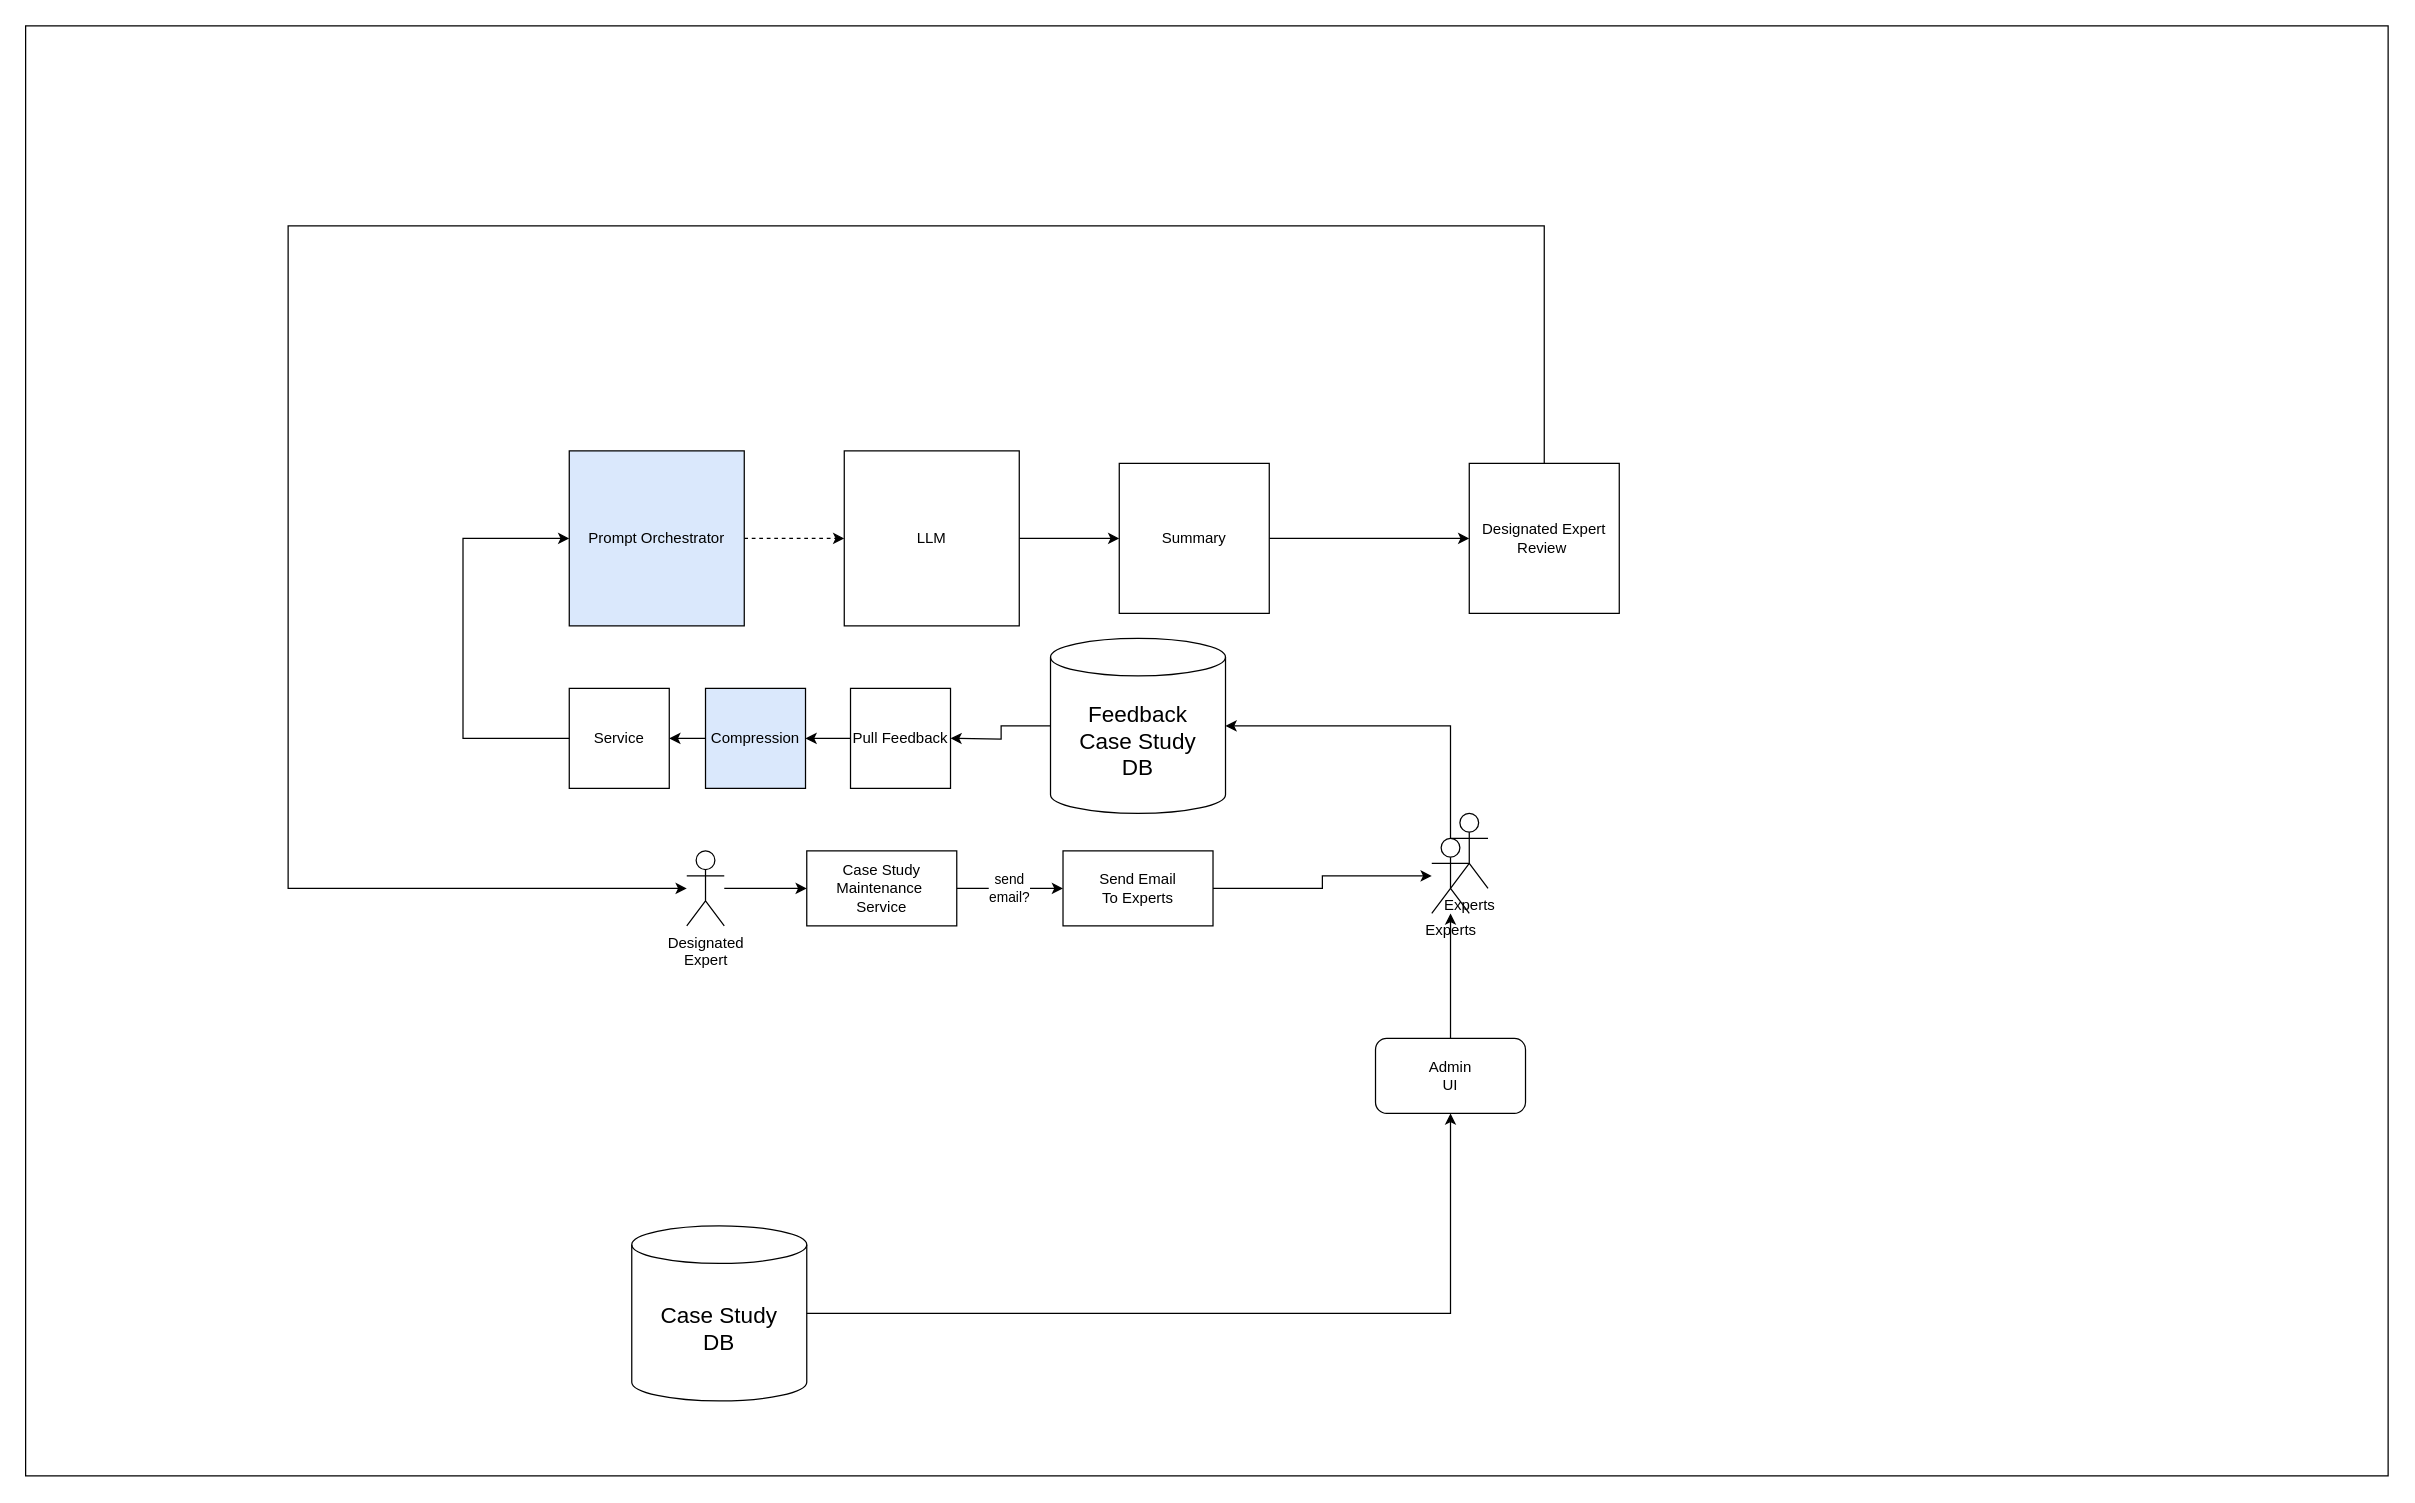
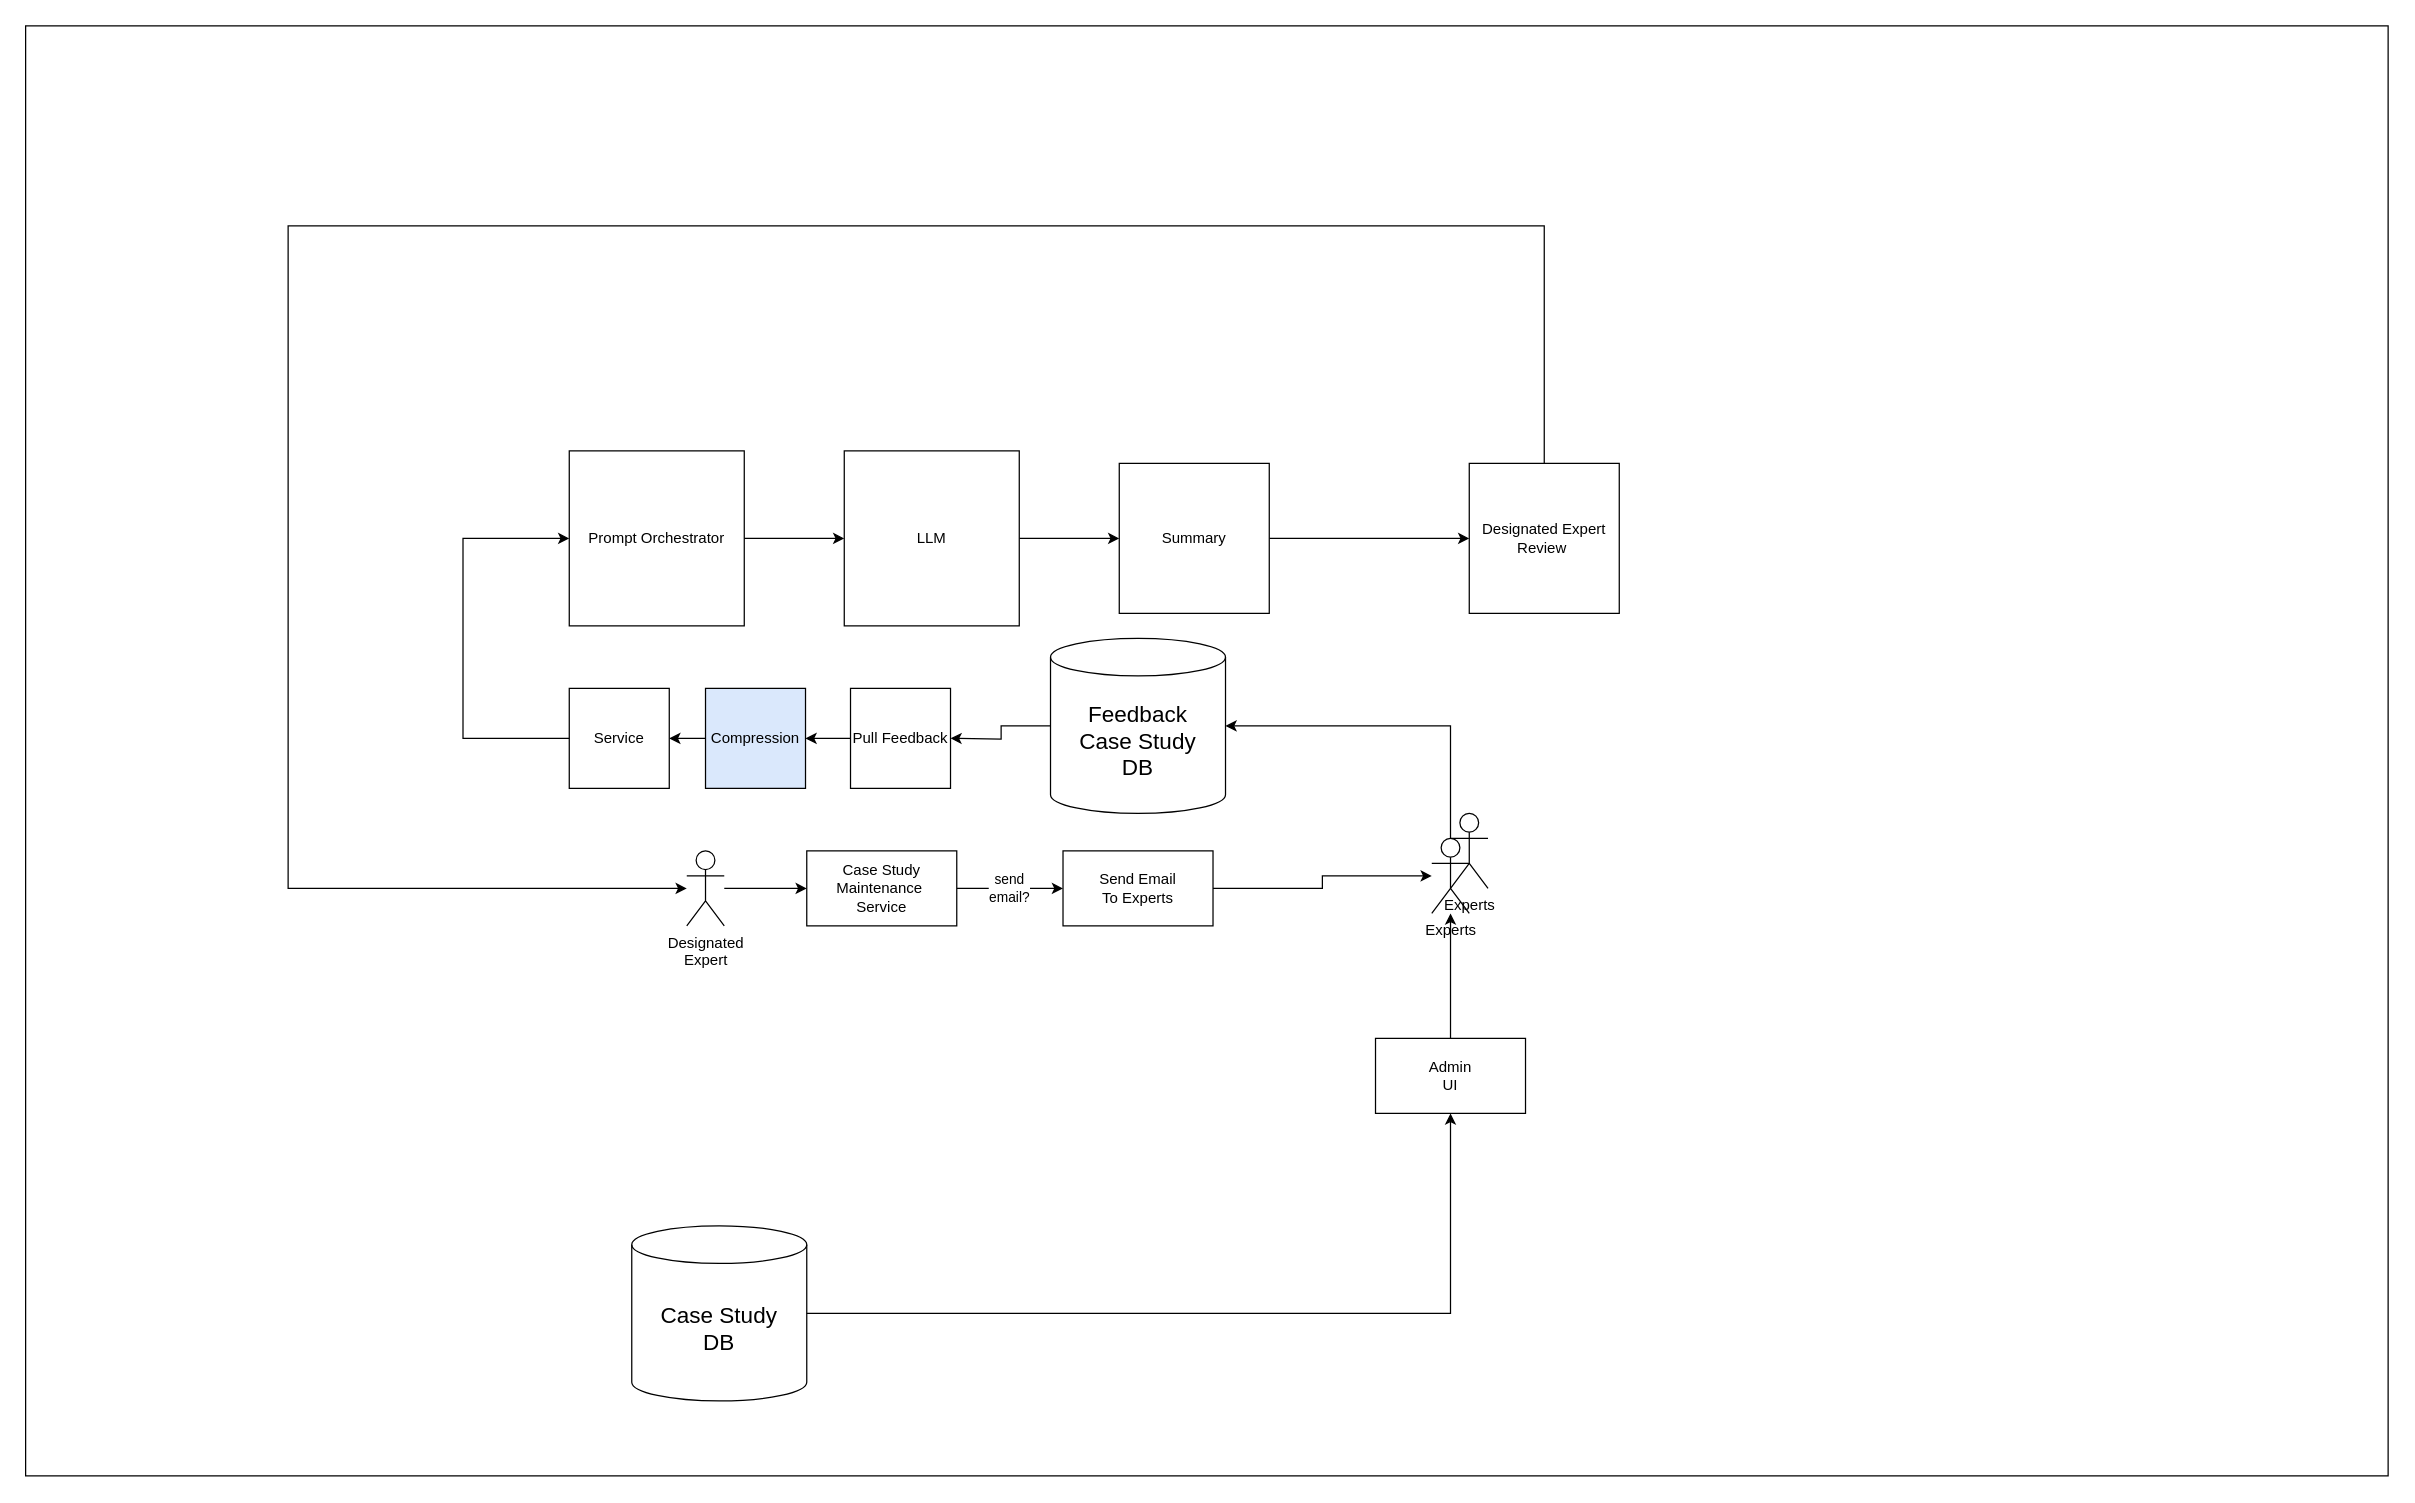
  <mxCell id="0" />
  <mxCell id="1" parent="0" />
  <mxCell id="2" value="" style="rounded=0;whiteSpace=wrap;html=1;" vertex="1" parent="1"><mxGeometry x="20" y="20" width="1890" height="1160" as="geometry" /></mxCell>
  <mxCell id="3" value="&lt;div style=&quot;font-size: 18px;&quot;&gt;Case Study&lt;/div&gt;&lt;div style=&quot;font-size: 18px;&quot;&gt;DB&lt;/div&gt;" style="shape=cylinder3;whiteSpace=wrap;html=1;boundedLbl=1;backgroundOutline=1;size=15;" vertex="1" parent="1"><mxGeometry x="504.91" y="980" width="140" height="140" as="geometry" /></mxCell>
  <mxCell id="4" value="Designated&lt;br&gt;Expert" style="shape=umlActor;verticalLabelPosition=bottom;verticalAlign=top;html=1;outlineConnect=0;" vertex="1" parent="1"><mxGeometry x="548.91" y="680" width="30" height="60" as="geometry" /></mxCell>
  <mxCell id="5" value="send&lt;br&gt;email?" style="edgeStyle=orthogonalEdgeStyle;rounded=0;orthogonalLoop=1;jettySize=auto;html=1;entryX=0;entryY=0.5;entryDx=0;entryDy=0;" edge="1" parent="1" source="6"><mxGeometry relative="1" as="geometry"><mxPoint x="849.91" y="710" as="targetPoint" /></mxGeometry></mxCell>
  <mxCell id="6" value="Case Study&lt;br&gt;Maintenance&amp;nbsp;&lt;br&gt;Service" style="rounded=0;whiteSpace=wrap;html=1;" vertex="1" parent="1"><mxGeometry x="644.91" y="680" width="120" height="60" as="geometry" /></mxCell>
  <mxCell id="7" style="edgeStyle=orthogonalEdgeStyle;rounded=0;orthogonalLoop=1;jettySize=auto;html=1;" edge="1" parent="1" source="4" target="6"><mxGeometry relative="1" as="geometry" /></mxCell>
  <mxCell id="8" value="Send Email&lt;br&gt;To Experts" style="rounded=0;whiteSpace=wrap;html=1;" vertex="1" parent="1"><mxGeometry x="849.91" y="680" width="120" height="60" as="geometry" /></mxCell>
  <mxCell id="9" value="" style="group" vertex="1" connectable="0" parent="1"><mxGeometry x="1144.91" y="650" width="45" height="80" as="geometry" /></mxCell>
  <mxCell id="10" value="Experts" style="shape=umlActor;verticalLabelPosition=bottom;verticalAlign=top;html=1;outlineConnect=0;" vertex="1" parent="9"><mxGeometry y="20" width="30" height="60" as="geometry" /></mxCell>
  <mxCell id="11" value="Experts" style="shape=umlActor;verticalLabelPosition=bottom;verticalAlign=top;html=1;outlineConnect=0;" vertex="1" parent="9"><mxGeometry x="15" width="30" height="60" as="geometry" /></mxCell>
  <mxCell id="12" style="edgeStyle=orthogonalEdgeStyle;rounded=0;orthogonalLoop=1;jettySize=auto;html=1;" edge="1" parent="1" source="8" target="10"><mxGeometry relative="1" as="geometry" /></mxCell>
  <mxCell id="13" value="" style="edgeStyle=orthogonalEdgeStyle;rounded=0;orthogonalLoop=1;jettySize=auto;html=1;" edge="1" parent="1" source="3" target="14"><mxGeometry relative="1" as="geometry"><mxPoint x="644.91" y="1050" as="sourcePoint" /><mxPoint x="1159.91" y="730" as="targetPoint" /><Array as="points"><mxPoint x="1159.91" y="1050" /></Array></mxGeometry></mxCell>
- <mxCell id="14" value="Admin&lt;br&gt;UI" style="whiteSpace=wrap;html=1;rounded=1;" vertex="1" parent="1"><mxGeometry x="1099.91" y="830" width="120" height="60" as="geometry" /></mxCell>
+ <mxCell id="14" value="Admin&lt;br&gt;UI" style="rounded=0;whiteSpace=wrap;html=1;" vertex="1" parent="1"><mxGeometry x="1099.91" y="830" width="120" height="60" as="geometry" /></mxCell>
  <mxCell id="15" style="edgeStyle=orthogonalEdgeStyle;rounded=0;orthogonalLoop=1;jettySize=auto;html=1;" edge="1" parent="1" source="14" target="10"><mxGeometry relative="1" as="geometry" /></mxCell>
  <mxCell id="16" style="edgeStyle=orthogonalEdgeStyle;rounded=0;orthogonalLoop=1;jettySize=auto;html=1;entryX=1;entryY=0.5;entryDx=0;entryDy=0;" edge="1" parent="1" source="17"><mxGeometry relative="1" as="geometry"><mxPoint x="759.91" y="590" as="targetPoint" /></mxGeometry></mxCell>
  <mxCell id="17" value="&lt;div style=&quot;font-size: 18px;&quot;&gt;Feedback&lt;/div&gt;&lt;div style=&quot;font-size: 18px;&quot;&gt;Case Study&lt;/div&gt;&lt;div style=&quot;font-size: 18px;&quot;&gt;DB&lt;/div&gt;" style="shape=cylinder3;whiteSpace=wrap;html=1;boundedLbl=1;backgroundOutline=1;size=15;" vertex="1" parent="1"><mxGeometry x="839.91" y="510" width="140" height="140" as="geometry" /></mxCell>
  <mxCell id="18" style="edgeStyle=orthogonalEdgeStyle;rounded=0;orthogonalLoop=1;jettySize=auto;html=1;entryX=1;entryY=0.5;entryDx=0;entryDy=0;entryPerimeter=0;" edge="1" parent="1" source="10" target="17"><mxGeometry relative="1" as="geometry"><Array as="points"><mxPoint x="1159.91" y="580" /></Array></mxGeometry></mxCell>
  <mxCell id="19" value="Pull Feedback" style="whiteSpace=wrap;html=1;aspect=fixed;" vertex="1" parent="1"><mxGeometry x="679.91" y="550" width="80" height="80" as="geometry" /></mxCell>
  <mxCell id="20" value="Compression" style="whiteSpace=wrap;html=1;aspect=fixed;fillColor=#dae8fc;" vertex="1" parent="1"><mxGeometry x="563.91" y="550" width="80" height="80" as="geometry" /></mxCell>
  <mxCell id="21" style="edgeStyle=orthogonalEdgeStyle;rounded=0;orthogonalLoop=1;jettySize=auto;html=1;" edge="1" parent="1" source="19" target="20"><mxGeometry relative="1" as="geometry" /></mxCell>
  <mxCell id="22" value="Service" style="whiteSpace=wrap;html=1;aspect=fixed;" vertex="1" parent="1"><mxGeometry x="454.91" y="550" width="80" height="80" as="geometry" /></mxCell>
  <mxCell id="23" style="edgeStyle=orthogonalEdgeStyle;rounded=0;orthogonalLoop=1;jettySize=auto;html=1;" edge="1" parent="1" source="20" target="22"><mxGeometry relative="1" as="geometry" /></mxCell>
- <mxCell id="24" value="Prompt Orchestrator" style="whiteSpace=wrap;html=1;aspect=fixed;fillColor=#dae8fc;" vertex="1" parent="1"><mxGeometry x="454.91" y="360" width="140" height="140" as="geometry" /></mxCell>
+ <mxCell id="24" value="Prompt Orchestrator" style="whiteSpace=wrap;html=1;aspect=fixed;" vertex="1" parent="1"><mxGeometry x="454.91" y="360" width="140" height="140" as="geometry" /></mxCell>
  <mxCell id="25" style="edgeStyle=orthogonalEdgeStyle;rounded=0;orthogonalLoop=1;jettySize=auto;html=1;entryX=0;entryY=0.5;entryDx=0;entryDy=0;" edge="1" parent="1" source="22" target="24"><mxGeometry relative="1" as="geometry"><Array as="points"><mxPoint x="369.91" y="590" /><mxPoint x="369.91" y="430" /></Array></mxGeometry></mxCell>
  <mxCell id="26" style="edgeStyle=orthogonalEdgeStyle;rounded=0;orthogonalLoop=1;jettySize=auto;html=1;" edge="1" parent="1" source="27"><mxGeometry relative="1" as="geometry"><mxPoint x="894.91" y="430" as="targetPoint" /></mxGeometry></mxCell>
  <mxCell id="27" value="LLM" style="whiteSpace=wrap;html=1;aspect=fixed;" vertex="1" parent="1"><mxGeometry x="674.91" y="360" width="140" height="140" as="geometry" /></mxCell>
- <mxCell id="28" value="" style="edgeStyle=orthogonalEdgeStyle;rounded=0;orthogonalLoop=1;jettySize=auto;html=1;dashed=1;" edge="1" parent="1" source="24" target="27"><mxGeometry relative="1" as="geometry" /></mxCell>
+ <mxCell id="28" value="" style="edgeStyle=orthogonalEdgeStyle;rounded=0;orthogonalLoop=1;jettySize=auto;html=1;" edge="1" parent="1" source="24" target="27"><mxGeometry relative="1" as="geometry" /></mxCell>
  <mxCell id="29" style="edgeStyle=orthogonalEdgeStyle;rounded=0;orthogonalLoop=1;jettySize=auto;html=1;" edge="1" parent="1" source="30"><mxGeometry relative="1" as="geometry"><mxPoint x="1174.91" y="430" as="targetPoint" /></mxGeometry></mxCell>
  <mxCell id="30" value="Summary" style="whiteSpace=wrap;html=1;aspect=fixed;" vertex="1" parent="1"><mxGeometry x="894.91" y="370" width="120" height="120" as="geometry" /></mxCell>
  <mxCell id="31" style="edgeStyle=orthogonalEdgeStyle;rounded=0;orthogonalLoop=1;jettySize=auto;html=1;" edge="1" parent="1" source="32" target="4"><mxGeometry relative="1" as="geometry"><Array as="points"><mxPoint x="1235" y="180" /><mxPoint x="230" y="180" /><mxPoint x="230" y="710" /></Array></mxGeometry></mxCell>
  <mxCell id="32" value="Designated Expert Review&amp;nbsp;" style="whiteSpace=wrap;html=1;aspect=fixed;" vertex="1" parent="1"><mxGeometry x="1174.91" y="370" width="120" height="120" as="geometry" /></mxCell>
